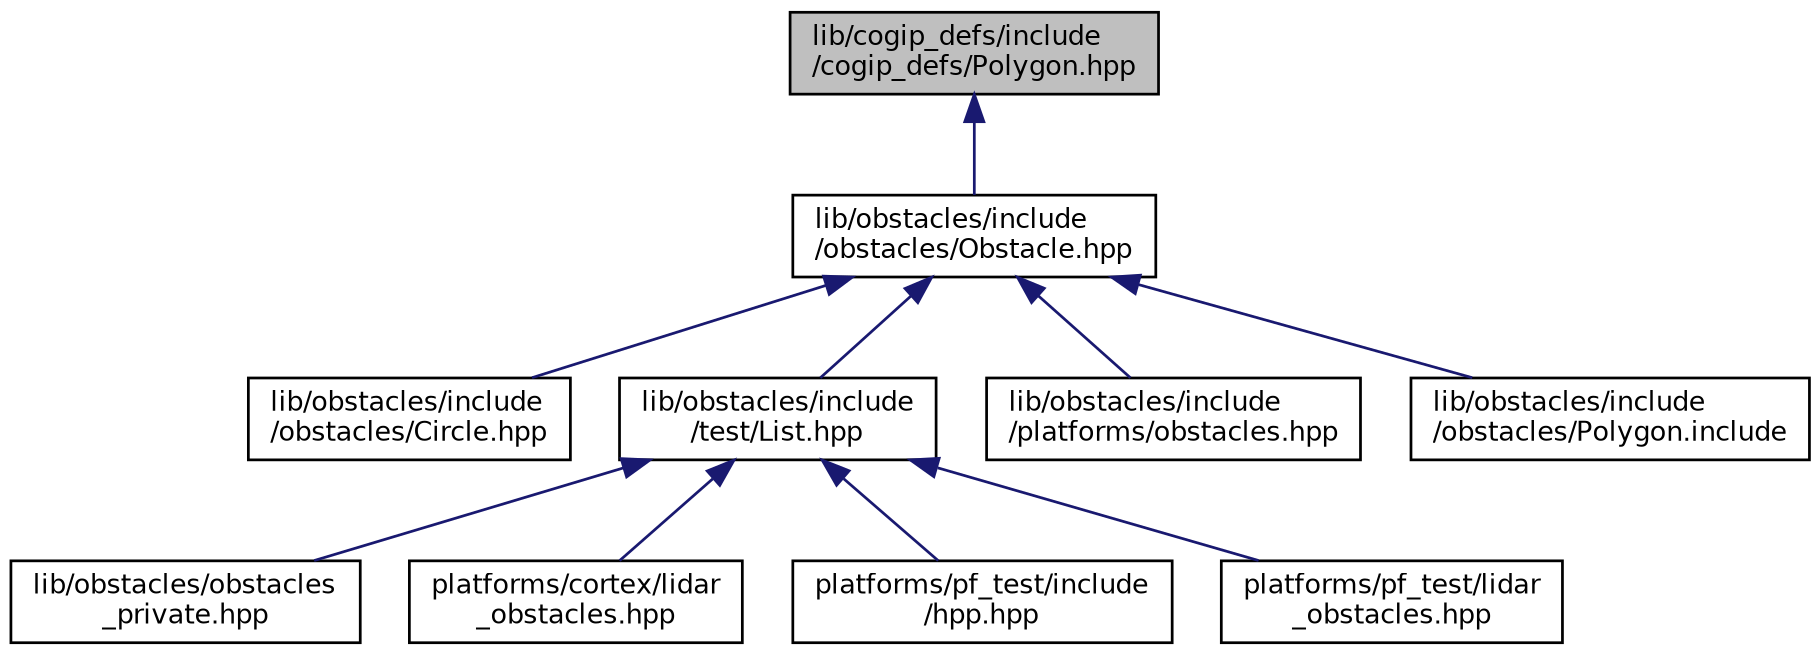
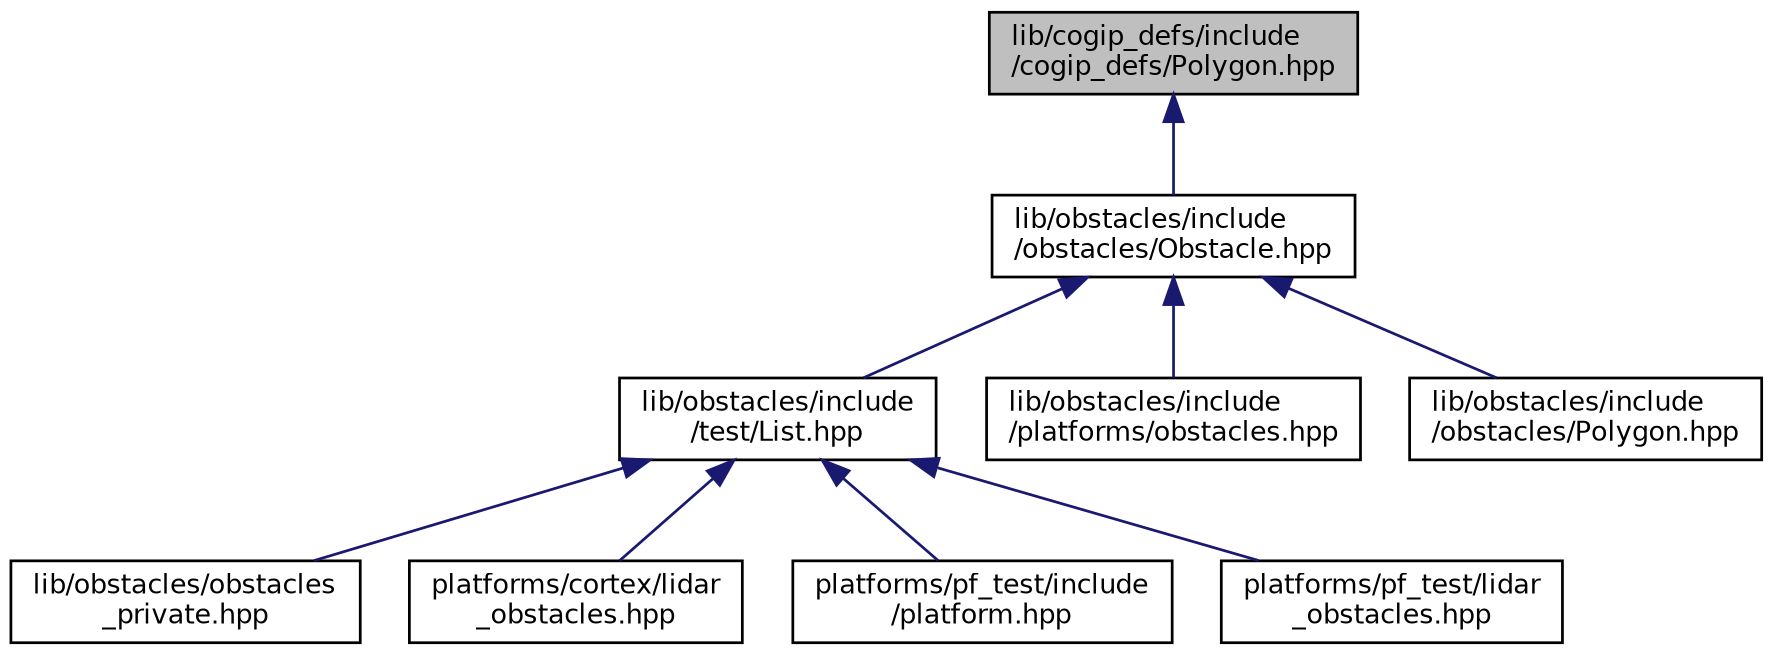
  digraph {
    node [color=black fontname=Helvetica fontsize=10 shape=record]
    edge [color=midnightblue dir=back fontname=Helvetica fontsize=10 labelfontname=Helvetica labelfontsize=10 style=solid]
    n1 [fillcolor=grey75 fontcolor=black height=0.2 label="lib/cogip_defs/include\l/cogip_defs/Polygon.hpp" style=filled width=0.4]
    n2 [height=0.2 label="lib/obstacles/include\l/obstacles/Obstacle.hpp" width=0.4]
-   n3 [height=0.2 label="lib/obstacles/include\l/obstacles/Circle.hpp" width=0.4]
    n4 [height=0.2 label="lib/obstacles/include\l/test/List.hpp" width=0.4]
    n5 [height=0.2 label="lib/obstacles/include\l/platforms/obstacles.hpp" width=0.4]
-   n6 [height=0.2 label="lib/obstacles/include\l/obstacles/Polygon.include" width=0.4]
+   n6 [height=0.2 label="lib/obstacles/include\l/obstacles/Polygon.hpp" width=0.4]
    n7 [height=0.2 label="lib/obstacles/obstacles\l_private.hpp" width=0.4]
    n8 [height=0.2 label="platforms/cortex/lidar\l_obstacles.hpp" width=0.4]
-   n9 [height=0.2 label="platforms/pf_test/include\l/hpp.hpp" width=0.4]
+   n9 [height=0.2 label="platforms/pf_test/include\l/platform.hpp" width=0.4]
    n10 [height=0.2 label="platforms/pf_test/lidar\l_obstacles.hpp" width=0.4]
    n1 -> n2
-   n2 -> n3
    n2 -> n4
    n2 -> n5
    n2 -> n6
    n4 -> n7
    n4 -> n8
    n4 -> n9
    n4 -> n10
  }
